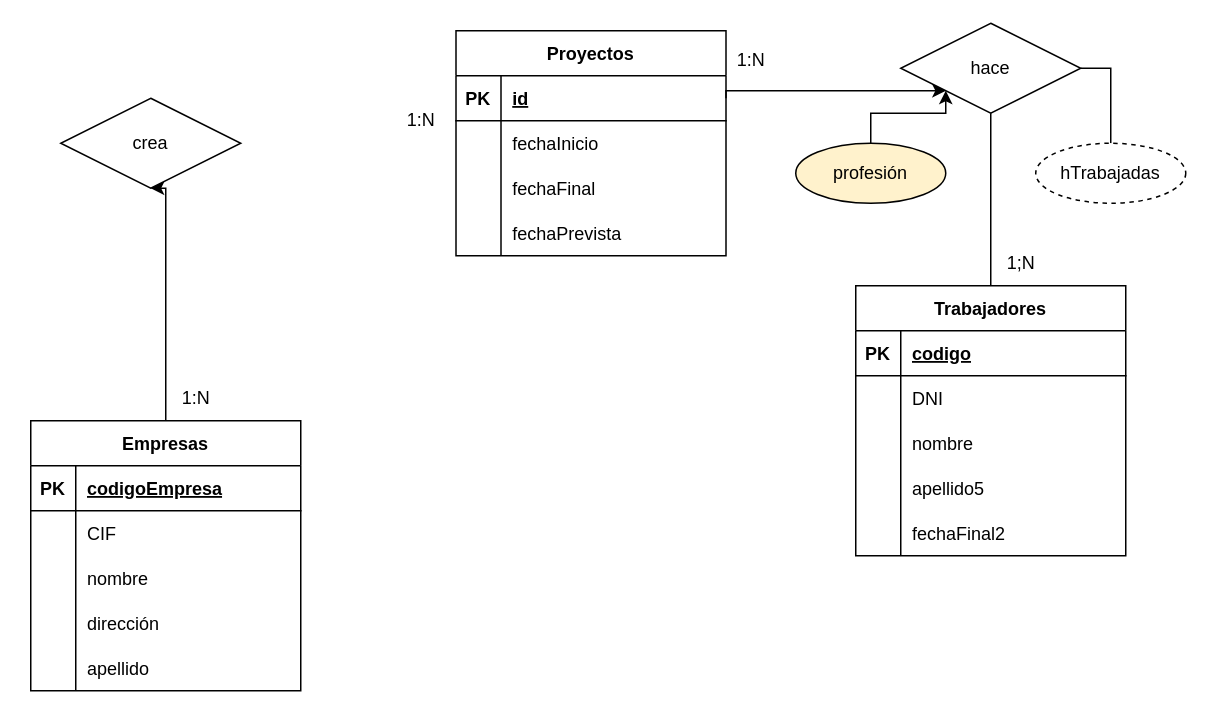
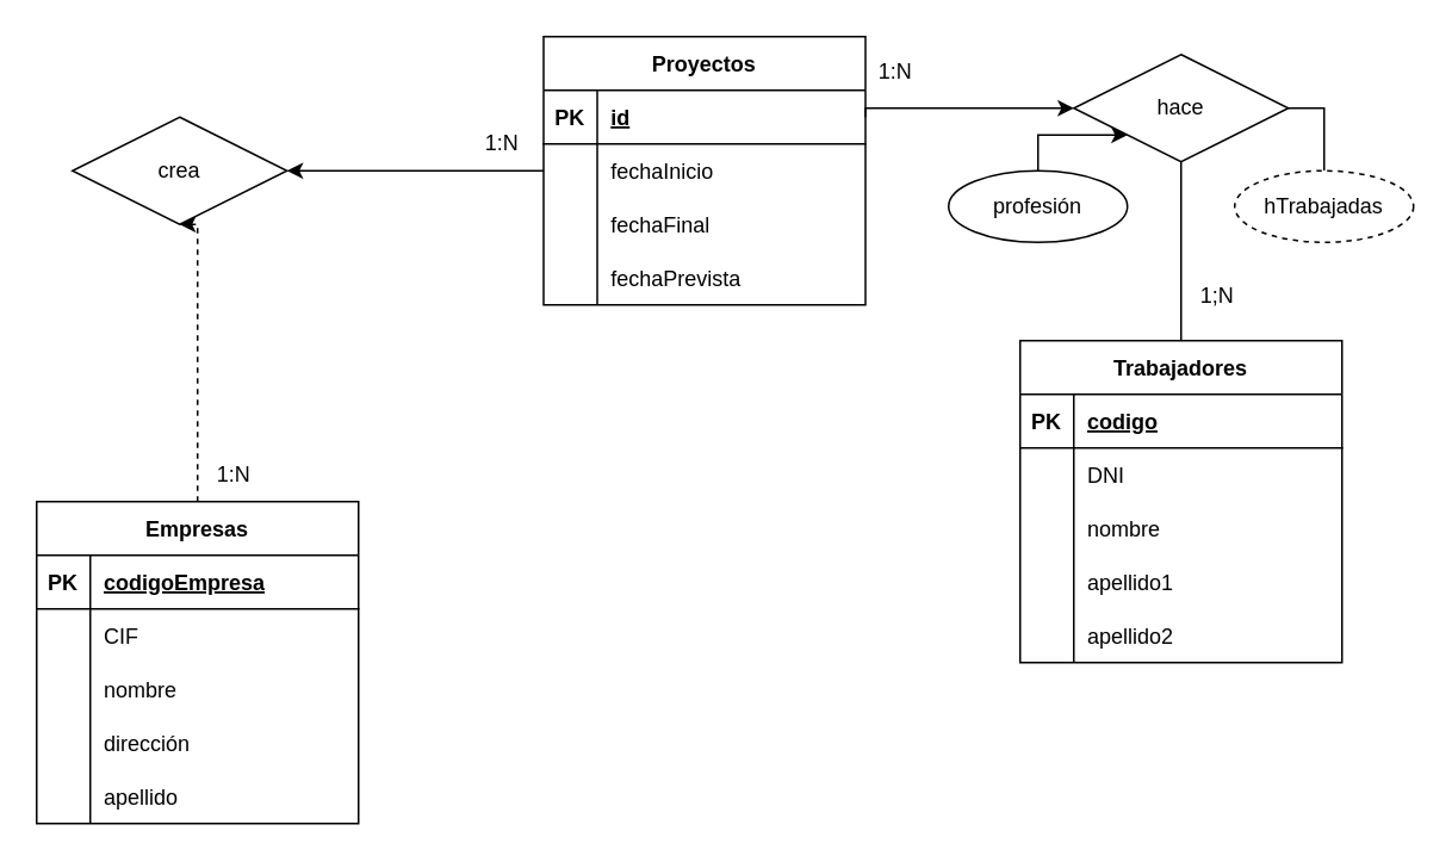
  <mxCell id="0" />
  <mxCell id="1" parent="0" />
- <mxCell id="2" style="edgeStyle=orthogonalEdgeStyle;rounded=0;orthogonalLoop=1;jettySize=auto;html=1;entryX=0.5;entryY=1;entryDx=0;entryDy=0;" edge="1" parent="1" source="3" target="50"><mxGeometry relative="1" as="geometry"><Array as="points"><mxPoint x="110" y="250" /><mxPoint x="110" y="250" /></Array></mxGeometry></mxCell>
+ <mxCell id="2" style="edgeStyle=orthogonalEdgeStyle;rounded=0;orthogonalLoop=1;jettySize=auto;html=1;entryX=0.5;entryY=1;entryDx=0;entryDy=0;dashed=1;" edge="1" parent="1" source="3" target="50"><mxGeometry relative="1" as="geometry"><Array as="points"><mxPoint x="110" y="250" /><mxPoint x="110" y="250" /></Array></mxGeometry></mxCell>
  <mxCell id="3" value="Empresas" style="shape=table;startSize=30;container=1;collapsible=1;childLayout=tableLayout;fixedRows=1;rowLines=0;fontStyle=1;align=center;resizeLast=1;" vertex="1" parent="1"><mxGeometry x="20" y="280" width="180" height="180" as="geometry" /></mxCell>
  <mxCell id="4" value="" style="shape=tableRow;horizontal=0;startSize=0;swimlaneHead=0;swimlaneBody=0;fillColor=none;collapsible=0;dropTarget=0;points=[[0,0.5],[1,0.5]];portConstraint=eastwest;top=0;left=0;right=0;bottom=1;" vertex="1" parent="3"><mxGeometry y="30" width="180" height="30" as="geometry" /></mxCell>
  <mxCell id="5" value="PK" style="shape=partialRectangle;connectable=0;fillColor=none;top=0;left=0;bottom=0;right=0;fontStyle=1;overflow=hidden;" vertex="1" parent="4"><mxGeometry width="30" height="30" as="geometry"><mxRectangle width="30" height="30" as="alternateBounds" /></mxGeometry></mxCell>
  <mxCell id="6" value="codigoEmpresa" style="shape=partialRectangle;connectable=0;fillColor=none;top=0;left=0;bottom=0;right=0;align=left;spacingLeft=6;fontStyle=5;overflow=hidden;" vertex="1" parent="4"><mxGeometry x="30" width="150" height="30" as="geometry"><mxRectangle width="150" height="30" as="alternateBounds" /></mxGeometry></mxCell>
  <mxCell id="7" value="" style="shape=tableRow;horizontal=0;startSize=0;swimlaneHead=0;swimlaneBody=0;fillColor=none;collapsible=0;dropTarget=0;points=[[0,0.5],[1,0.5]];portConstraint=eastwest;top=0;left=0;right=0;bottom=0;" vertex="1" parent="3"><mxGeometry y="60" width="180" height="30" as="geometry" /></mxCell>
  <mxCell id="8" value="" style="shape=partialRectangle;connectable=0;fillColor=none;top=0;left=0;bottom=0;right=0;editable=1;overflow=hidden;" vertex="1" parent="7"><mxGeometry width="30" height="30" as="geometry"><mxRectangle width="30" height="30" as="alternateBounds" /></mxGeometry></mxCell>
  <mxCell id="9" value="CIF" style="shape=partialRectangle;connectable=0;fillColor=none;top=0;left=0;bottom=0;right=0;align=left;spacingLeft=6;overflow=hidden;" vertex="1" parent="7"><mxGeometry x="30" width="150" height="30" as="geometry"><mxRectangle width="150" height="30" as="alternateBounds" /></mxGeometry></mxCell>
  <mxCell id="10" value="" style="shape=tableRow;horizontal=0;startSize=0;swimlaneHead=0;swimlaneBody=0;fillColor=none;collapsible=0;dropTarget=0;points=[[0,0.5],[1,0.5]];portConstraint=eastwest;top=0;left=0;right=0;bottom=0;" vertex="1" parent="3"><mxGeometry y="90" width="180" height="30" as="geometry" /></mxCell>
  <mxCell id="11" value="" style="shape=partialRectangle;connectable=0;fillColor=none;top=0;left=0;bottom=0;right=0;editable=1;overflow=hidden;" vertex="1" parent="10"><mxGeometry width="30" height="30" as="geometry"><mxRectangle width="30" height="30" as="alternateBounds" /></mxGeometry></mxCell>
  <mxCell id="12" value="nombre" style="shape=partialRectangle;connectable=0;fillColor=none;top=0;left=0;bottom=0;right=0;align=left;spacingLeft=6;overflow=hidden;" vertex="1" parent="10"><mxGeometry x="30" width="150" height="30" as="geometry"><mxRectangle width="150" height="30" as="alternateBounds" /></mxGeometry></mxCell>
  <mxCell id="13" value="" style="shape=tableRow;horizontal=0;startSize=0;swimlaneHead=0;swimlaneBody=0;fillColor=none;collapsible=0;dropTarget=0;points=[[0,0.5],[1,0.5]];portConstraint=eastwest;top=0;left=0;right=0;bottom=0;" vertex="1" parent="3"><mxGeometry y="120" width="180" height="30" as="geometry" /></mxCell>
  <mxCell id="14" value="" style="shape=partialRectangle;connectable=0;fillColor=none;top=0;left=0;bottom=0;right=0;editable=1;overflow=hidden;" vertex="1" parent="13"><mxGeometry width="30" height="30" as="geometry"><mxRectangle width="30" height="30" as="alternateBounds" /></mxGeometry></mxCell>
  <mxCell id="15" value="dirección" style="shape=partialRectangle;connectable=0;fillColor=none;top=0;left=0;bottom=0;right=0;align=left;spacingLeft=6;overflow=hidden;" vertex="1" parent="13"><mxGeometry x="30" width="150" height="30" as="geometry"><mxRectangle width="150" height="30" as="alternateBounds" /></mxGeometry></mxCell>
  <mxCell id="16" value="" style="shape=tableRow;horizontal=0;startSize=0;swimlaneHead=0;swimlaneBody=0;fillColor=none;collapsible=0;dropTarget=0;points=[[0,0.5],[1,0.5]];portConstraint=eastwest;top=0;left=0;right=0;bottom=0;" vertex="1" parent="3"><mxGeometry y="150" width="180" height="30" as="geometry" /></mxCell>
  <mxCell id="17" value="" style="shape=partialRectangle;connectable=0;fillColor=none;top=0;left=0;bottom=0;right=0;editable=1;overflow=hidden;" vertex="1" parent="16"><mxGeometry width="30" height="30" as="geometry"><mxRectangle width="30" height="30" as="alternateBounds" /></mxGeometry></mxCell>
  <mxCell id="18" value="apellido" style="shape=partialRectangle;connectable=0;fillColor=none;top=0;left=0;bottom=0;right=0;align=left;spacingLeft=6;overflow=hidden;" vertex="1" parent="16"><mxGeometry x="30" width="150" height="30" as="geometry"><mxRectangle width="150" height="30" as="alternateBounds" /></mxGeometry></mxCell>
+ <mxCell id="19" style="edgeStyle=orthogonalEdgeStyle;rounded=0;orthogonalLoop=1;jettySize=auto;html=1;entryX=1;entryY=0.5;entryDx=0;entryDy=0;" edge="1" parent="1" source="20" target="50"><mxGeometry relative="1" as="geometry" /></mxCell>
  <mxCell id="20" value="Proyectos" style="shape=table;startSize=30;container=1;collapsible=1;childLayout=tableLayout;fixedRows=1;rowLines=0;fontStyle=1;align=center;resizeLast=1;" vertex="1" parent="1"><mxGeometry x="303.5" y="20" width="180" height="150" as="geometry" /></mxCell>
  <mxCell id="21" value="" style="shape=tableRow;horizontal=0;startSize=0;swimlaneHead=0;swimlaneBody=0;fillColor=none;collapsible=0;dropTarget=0;points=[[0,0.5],[1,0.5]];portConstraint=eastwest;top=0;left=0;right=0;bottom=1;" vertex="1" parent="20"><mxGeometry y="30" width="180" height="30" as="geometry" /></mxCell>
  <mxCell id="22" value="PK" style="shape=partialRectangle;connectable=0;fillColor=none;top=0;left=0;bottom=0;right=0;fontStyle=1;overflow=hidden;" vertex="1" parent="21"><mxGeometry width="30" height="30" as="geometry"><mxRectangle width="30" height="30" as="alternateBounds" /></mxGeometry></mxCell>
  <mxCell id="23" value="id" style="shape=partialRectangle;connectable=0;fillColor=none;top=0;left=0;bottom=0;right=0;align=left;spacingLeft=6;fontStyle=5;overflow=hidden;" vertex="1" parent="21"><mxGeometry x="30" width="150" height="30" as="geometry"><mxRectangle width="150" height="30" as="alternateBounds" /></mxGeometry></mxCell>
  <mxCell id="24" value="" style="shape=tableRow;horizontal=0;startSize=0;swimlaneHead=0;swimlaneBody=0;fillColor=none;collapsible=0;dropTarget=0;points=[[0,0.5],[1,0.5]];portConstraint=eastwest;top=0;left=0;right=0;bottom=0;" vertex="1" parent="20"><mxGeometry y="60" width="180" height="30" as="geometry" /></mxCell>
  <mxCell id="25" value="" style="shape=partialRectangle;connectable=0;fillColor=none;top=0;left=0;bottom=0;right=0;editable=1;overflow=hidden;" vertex="1" parent="24"><mxGeometry width="30" height="30" as="geometry"><mxRectangle width="30" height="30" as="alternateBounds" /></mxGeometry></mxCell>
  <mxCell id="26" value="fechaInicio" style="shape=partialRectangle;connectable=0;fillColor=none;top=0;left=0;bottom=0;right=0;align=left;spacingLeft=6;overflow=hidden;" vertex="1" parent="24"><mxGeometry x="30" width="150" height="30" as="geometry"><mxRectangle width="150" height="30" as="alternateBounds" /></mxGeometry></mxCell>
  <mxCell id="27" value="" style="shape=tableRow;horizontal=0;startSize=0;swimlaneHead=0;swimlaneBody=0;fillColor=none;collapsible=0;dropTarget=0;points=[[0,0.5],[1,0.5]];portConstraint=eastwest;top=0;left=0;right=0;bottom=0;" vertex="1" parent="20"><mxGeometry y="90" width="180" height="30" as="geometry" /></mxCell>
  <mxCell id="28" value="" style="shape=partialRectangle;connectable=0;fillColor=none;top=0;left=0;bottom=0;right=0;editable=1;overflow=hidden;" vertex="1" parent="27"><mxGeometry width="30" height="30" as="geometry"><mxRectangle width="30" height="30" as="alternateBounds" /></mxGeometry></mxCell>
  <mxCell id="29" value="fechaFinal" style="shape=partialRectangle;connectable=0;fillColor=none;top=0;left=0;bottom=0;right=0;align=left;spacingLeft=6;overflow=hidden;" vertex="1" parent="27"><mxGeometry x="30" width="150" height="30" as="geometry"><mxRectangle width="150" height="30" as="alternateBounds" /></mxGeometry></mxCell>
  <mxCell id="30" value="" style="shape=tableRow;horizontal=0;startSize=0;swimlaneHead=0;swimlaneBody=0;fillColor=none;collapsible=0;dropTarget=0;points=[[0,0.5],[1,0.5]];portConstraint=eastwest;top=0;left=0;right=0;bottom=0;" vertex="1" parent="20"><mxGeometry y="120" width="180" height="30" as="geometry" /></mxCell>
  <mxCell id="31" value="" style="shape=partialRectangle;connectable=0;fillColor=none;top=0;left=0;bottom=0;right=0;editable=1;overflow=hidden;" vertex="1" parent="30"><mxGeometry width="30" height="30" as="geometry"><mxRectangle width="30" height="30" as="alternateBounds" /></mxGeometry></mxCell>
  <mxCell id="32" value="fechaPrevista" style="shape=partialRectangle;connectable=0;fillColor=none;top=0;left=0;bottom=0;right=0;align=left;spacingLeft=6;overflow=hidden;" vertex="1" parent="30"><mxGeometry x="30" width="150" height="30" as="geometry"><mxRectangle width="150" height="30" as="alternateBounds" /></mxGeometry></mxCell>
  <mxCell id="33" value="Trabajadores" style="shape=table;startSize=30;container=1;collapsible=1;childLayout=tableLayout;fixedRows=1;rowLines=0;fontStyle=1;align=center;resizeLast=1;" vertex="1" parent="1"><mxGeometry x="570" y="190" width="180" height="180" as="geometry" /></mxCell>
  <mxCell id="34" value="" style="shape=tableRow;horizontal=0;startSize=0;swimlaneHead=0;swimlaneBody=0;fillColor=none;collapsible=0;dropTarget=0;points=[[0,0.5],[1,0.5]];portConstraint=eastwest;top=0;left=0;right=0;bottom=1;" vertex="1" parent="33"><mxGeometry y="30" width="180" height="30" as="geometry" /></mxCell>
  <mxCell id="35" value="PK" style="shape=partialRectangle;connectable=0;fillColor=none;top=0;left=0;bottom=0;right=0;fontStyle=1;overflow=hidden;" vertex="1" parent="34"><mxGeometry width="30" height="30" as="geometry"><mxRectangle width="30" height="30" as="alternateBounds" /></mxGeometry></mxCell>
  <mxCell id="36" value="codigo" style="shape=partialRectangle;connectable=0;fillColor=none;top=0;left=0;bottom=0;right=0;align=left;spacingLeft=6;fontStyle=5;overflow=hidden;" vertex="1" parent="34"><mxGeometry x="30" width="150" height="30" as="geometry"><mxRectangle width="150" height="30" as="alternateBounds" /></mxGeometry></mxCell>
  <mxCell id="37" value="" style="shape=tableRow;horizontal=0;startSize=0;swimlaneHead=0;swimlaneBody=0;fillColor=none;collapsible=0;dropTarget=0;points=[[0,0.5],[1,0.5]];portConstraint=eastwest;top=0;left=0;right=0;bottom=0;" vertex="1" parent="33"><mxGeometry y="60" width="180" height="30" as="geometry" /></mxCell>
  <mxCell id="38" value="" style="shape=partialRectangle;connectable=0;fillColor=none;top=0;left=0;bottom=0;right=0;editable=1;overflow=hidden;" vertex="1" parent="37"><mxGeometry width="30" height="30" as="geometry"><mxRectangle width="30" height="30" as="alternateBounds" /></mxGeometry></mxCell>
  <mxCell id="39" value="DNI" style="shape=partialRectangle;connectable=0;fillColor=none;top=0;left=0;bottom=0;right=0;align=left;spacingLeft=6;overflow=hidden;" vertex="1" parent="37"><mxGeometry x="30" width="150" height="30" as="geometry"><mxRectangle width="150" height="30" as="alternateBounds" /></mxGeometry></mxCell>
  <mxCell id="40" value="" style="shape=tableRow;horizontal=0;startSize=0;swimlaneHead=0;swimlaneBody=0;fillColor=none;collapsible=0;dropTarget=0;points=[[0,0.5],[1,0.5]];portConstraint=eastwest;top=0;left=0;right=0;bottom=0;" vertex="1" parent="33"><mxGeometry y="90" width="180" height="30" as="geometry" /></mxCell>
  <mxCell id="41" value="" style="shape=partialRectangle;connectable=0;fillColor=none;top=0;left=0;bottom=0;right=0;editable=1;overflow=hidden;" vertex="1" parent="40"><mxGeometry width="30" height="30" as="geometry"><mxRectangle width="30" height="30" as="alternateBounds" /></mxGeometry></mxCell>
  <mxCell id="42" value="nombre" style="shape=partialRectangle;connectable=0;fillColor=none;top=0;left=0;bottom=0;right=0;align=left;spacingLeft=6;overflow=hidden;" vertex="1" parent="40"><mxGeometry x="30" width="150" height="30" as="geometry"><mxRectangle width="150" height="30" as="alternateBounds" /></mxGeometry></mxCell>
  <mxCell id="43" value="" style="shape=tableRow;horizontal=0;startSize=0;swimlaneHead=0;swimlaneBody=0;fillColor=none;collapsible=0;dropTarget=0;points=[[0,0.5],[1,0.5]];portConstraint=eastwest;top=0;left=0;right=0;bottom=0;" vertex="1" parent="33"><mxGeometry y="120" width="180" height="30" as="geometry" /></mxCell>
  <mxCell id="44" value="" style="shape=partialRectangle;connectable=0;fillColor=none;top=0;left=0;bottom=0;right=0;editable=1;overflow=hidden;" vertex="1" parent="43"><mxGeometry width="30" height="30" as="geometry"><mxRectangle width="30" height="30" as="alternateBounds" /></mxGeometry></mxCell>
- <mxCell id="45" value="apellido5" style="shape=partialRectangle;connectable=0;fillColor=none;top=0;left=0;bottom=0;right=0;align=left;spacingLeft=6;overflow=hidden;" vertex="1" parent="43"><mxGeometry x="30" width="150" height="30" as="geometry"><mxRectangle width="150" height="30" as="alternateBounds" /></mxGeometry></mxCell>
+ <mxCell id="45" value="apellido1" style="shape=partialRectangle;connectable=0;fillColor=none;top=0;left=0;bottom=0;right=0;align=left;spacingLeft=6;overflow=hidden;" vertex="1" parent="43"><mxGeometry x="30" width="150" height="30" as="geometry"><mxRectangle width="150" height="30" as="alternateBounds" /></mxGeometry></mxCell>
  <mxCell id="46" value="" style="shape=tableRow;horizontal=0;startSize=0;swimlaneHead=0;swimlaneBody=0;fillColor=none;collapsible=0;dropTarget=0;points=[[0,0.5],[1,0.5]];portConstraint=eastwest;top=0;left=0;right=0;bottom=0;" vertex="1" parent="33"><mxGeometry y="150" width="180" height="30" as="geometry" /></mxCell>
  <mxCell id="47" value="" style="shape=partialRectangle;connectable=0;fillColor=none;top=0;left=0;bottom=0;right=0;editable=1;overflow=hidden;" vertex="1" parent="46"><mxGeometry width="30" height="30" as="geometry"><mxRectangle width="30" height="30" as="alternateBounds" /></mxGeometry></mxCell>
- <mxCell id="48" value="fechaFinal2" style="shape=partialRectangle;connectable=0;fillColor=none;top=0;left=0;bottom=0;right=0;align=left;spacingLeft=6;overflow=hidden;" vertex="1" parent="46"><mxGeometry x="30" width="150" height="30" as="geometry"><mxRectangle width="150" height="30" as="alternateBounds" /></mxGeometry></mxCell>
+ <mxCell id="48" value="apellido2" style="shape=partialRectangle;connectable=0;fillColor=none;top=0;left=0;bottom=0;right=0;align=left;spacingLeft=6;overflow=hidden;" vertex="1" parent="46"><mxGeometry x="30" width="150" height="30" as="geometry"><mxRectangle width="150" height="30" as="alternateBounds" /></mxGeometry></mxCell>
  <mxCell id="49" style="edgeStyle=orthogonalEdgeStyle;rounded=0;orthogonalLoop=1;jettySize=auto;html=1;entryX=0.5;entryY=1;entryDx=0;entryDy=0;exitX=0.5;exitY=0;exitDx=0;exitDy=0;endArrow=none;" edge="1" parent="1" source="33" target="51"><mxGeometry relative="1" as="geometry"><mxPoint x="660" y="200" as="sourcePoint" /></mxGeometry></mxCell>
  <mxCell id="50" value="crea" style="shape=rhombus;perimeter=rhombusPerimeter;whiteSpace=wrap;html=1;align=center;" vertex="1" parent="1"><mxGeometry x="40" y="65" width="120" height="60" as="geometry" /></mxCell>
- <mxCell id="51" value="hace" style="shape=rhombus;perimeter=rhombusPerimeter;whiteSpace=wrap;html=1;align=center;" vertex="1" parent="1"><mxGeometry x="600" y="15" width="120" height="60" as="geometry" /></mxCell>
+ <mxCell id="51" value="hace" style="shape=rhombus;perimeter=rhombusPerimeter;whiteSpace=wrap;html=1;align=center;" vertex="1" parent="1"><mxGeometry x="600" y="30" width="120" height="60" as="geometry" /></mxCell>
  <mxCell id="52" style="edgeStyle=orthogonalEdgeStyle;rounded=0;orthogonalLoop=1;jettySize=auto;html=1;exitX=1;exitY=0.5;exitDx=0;exitDy=0;" edge="1" parent="1" source="21" target="51"><mxGeometry relative="1" as="geometry"><mxPoint x="530" y="100" as="sourcePoint" /><Array as="points"><mxPoint x="484" y="60" /></Array></mxGeometry></mxCell>
  <mxCell id="53" value="1:N" style="text;html=1;align=center;verticalAlign=middle;resizable=0;points=[];autosize=1;strokeColor=none;fillColor=none;" vertex="1" parent="1"><mxGeometry x="260" y="65" width="40" height="30" as="geometry" /></mxCell>
  <mxCell id="54" style="edgeStyle=orthogonalEdgeStyle;rounded=0;orthogonalLoop=1;jettySize=auto;html=1;entryX=1;entryY=0.5;entryDx=0;entryDy=0;endArrow=none;" edge="1" parent="1" source="55" target="51"><mxGeometry relative="1" as="geometry" /></mxCell>
  <mxCell id="55" value="hTrabajadas" style="ellipse;whiteSpace=wrap;html=1;align=center;dashed=1;" vertex="1" parent="1"><mxGeometry x="690" y="95" width="100" height="40" as="geometry" /></mxCell>
  <mxCell id="56" style="edgeStyle=orthogonalEdgeStyle;rounded=0;orthogonalLoop=1;jettySize=auto;html=1;entryX=0;entryY=1;entryDx=0;entryDy=0;" edge="1" parent="1" source="57" target="51"><mxGeometry relative="1" as="geometry" /></mxCell>
- <mxCell id="57" value="profesión" style="ellipse;whiteSpace=wrap;html=1;align=center;fillColor=#fff2cc;" vertex="1" parent="1"><mxGeometry x="530" y="95" width="100" height="40" as="geometry" /></mxCell>
+ <mxCell id="57" value="profesión" style="ellipse;whiteSpace=wrap;html=1;align=center;" vertex="1" parent="1"><mxGeometry x="530" y="95" width="100" height="40" as="geometry" /></mxCell>
  <mxCell id="58" value="1:N" style="text;html=1;align=center;verticalAlign=middle;resizable=0;points=[];autosize=1;strokeColor=none;fillColor=none;" vertex="1" parent="1"><mxGeometry x="110" y="250" width="40" height="30" as="geometry" /></mxCell>
  <mxCell id="59" value="1:N" style="text;html=1;align=center;verticalAlign=middle;resizable=0;points=[];autosize=1;strokeColor=none;fillColor=none;" vertex="1" parent="1"><mxGeometry x="480" y="25" width="40" height="30" as="geometry" /></mxCell>
- <mxCell id="60" value="1;N" style="text;html=1;align=center;verticalAlign=middle;resizable=0;points=[];autosize=1;strokeColor=none;fillColor=none;" vertex="1" parent="1"><mxGeometry x="660" y="160" width="40" height="30" as="geometry" /></mxCell>
+ <mxCell id="60" value="1;N" style="text;html=1;align=center;verticalAlign=middle;resizable=0;points=[];autosize=1;strokeColor=none;fillColor=none;" vertex="1" parent="1"><mxGeometry x="660" y="150" width="40" height="30" as="geometry" /></mxCell>
